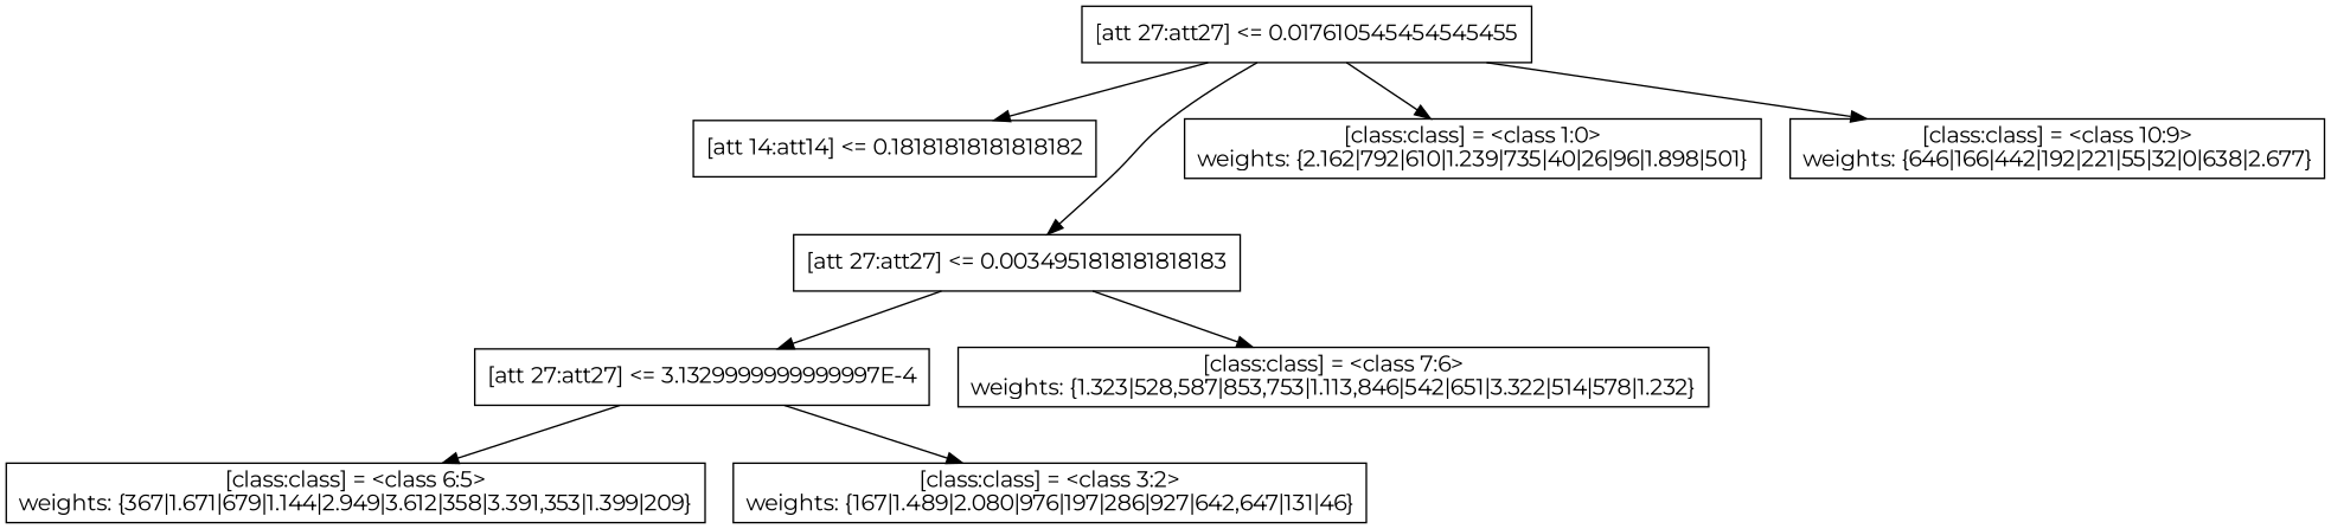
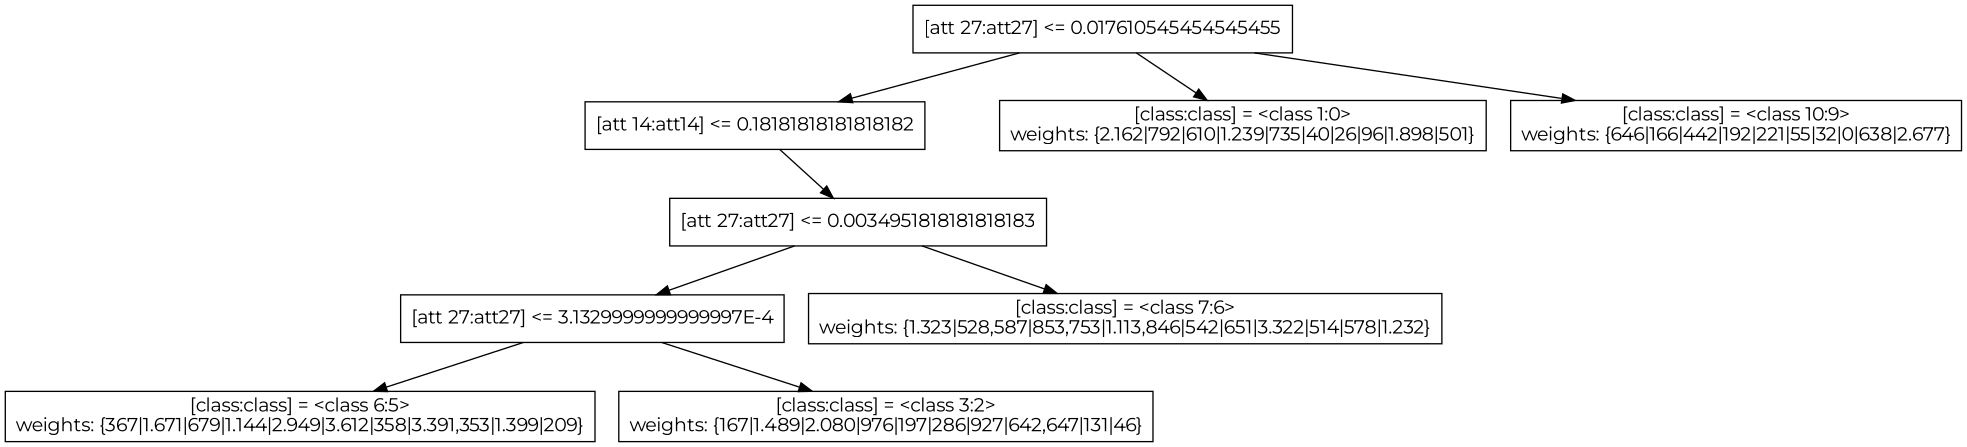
  digraph {
    fontname=Montserrat
    node [color=black fillcolor="#ffffff" fontname=Montserrat shape=box style=filled]
    edge [fontname=Montserrat]
    n1 [label="[att 14:att14] <= 0.18181818181818182"]
    n2 [label="[att 27:att27] <= 0.0034951818181818183"]
    n3 [label="[att 27:att27] <= 3.1329999999999997E-4"]
    n4 [label="[class:class] = <class 7:6>\nweights: {1.323|528,587|853,753|1.113,846|542|651|3.322|514|578|1.232}"]
    n5 [label="[att 27:att27] <= 0.017610545454545455"]
    n6 [label="[class:class] = <class 1:0>\nweights: {2.162|792|610|1.239|735|40|26|96|1.898|501}"]
    n7 [label="[class:class] = <class 10:9>\nweights: {646|166|442|192|221|55|32|0|638|2.677}"]
    n8 [label="[class:class] = <class 6:5>\nweights: {367|1.671|679|1.144|2.949|3.612|358|3.391,353|1.399|209}"]
    n9 [label="[class:class] = <class 3:2>\nweights: {167|1.489|2.080|976|197|286|927|642,647|131|46}"]
-   n5 -> n2
+   n1 -> n2
    n2 -> n3
    n2 -> n4
    n3 -> n8
    n3 -> n9
    n5 -> n1
    n5 -> n6
    n5 -> n7
  }
